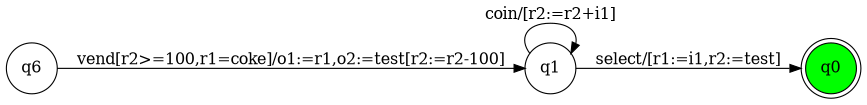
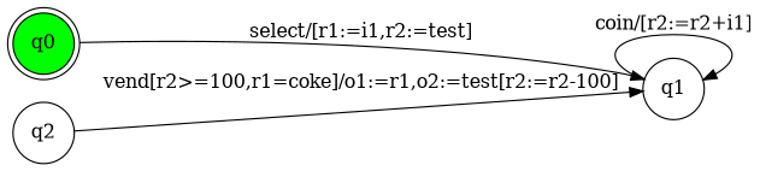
  digraph {
    rankdir=LR
    node [color=black fillcolor=white shape=circle style=filled]
    q0 [fillcolor=green shape=doublecircle]
    q1
-   q2 [label=q6]
-   q1 -> q0 [label="select/[r1:=i1,r2:=test]"]
+   q2
+   q0 -> q1 [label="select/[r1:=i1,r2:=test]"]
    q1 -> q1 [label="coin/[r2:=r2+i1]"]
    q2 -> q1 [label="vend[r2>=100,r1=coke]/o1:=r1,o2:=test[r2:=r2-100]"]
  }
